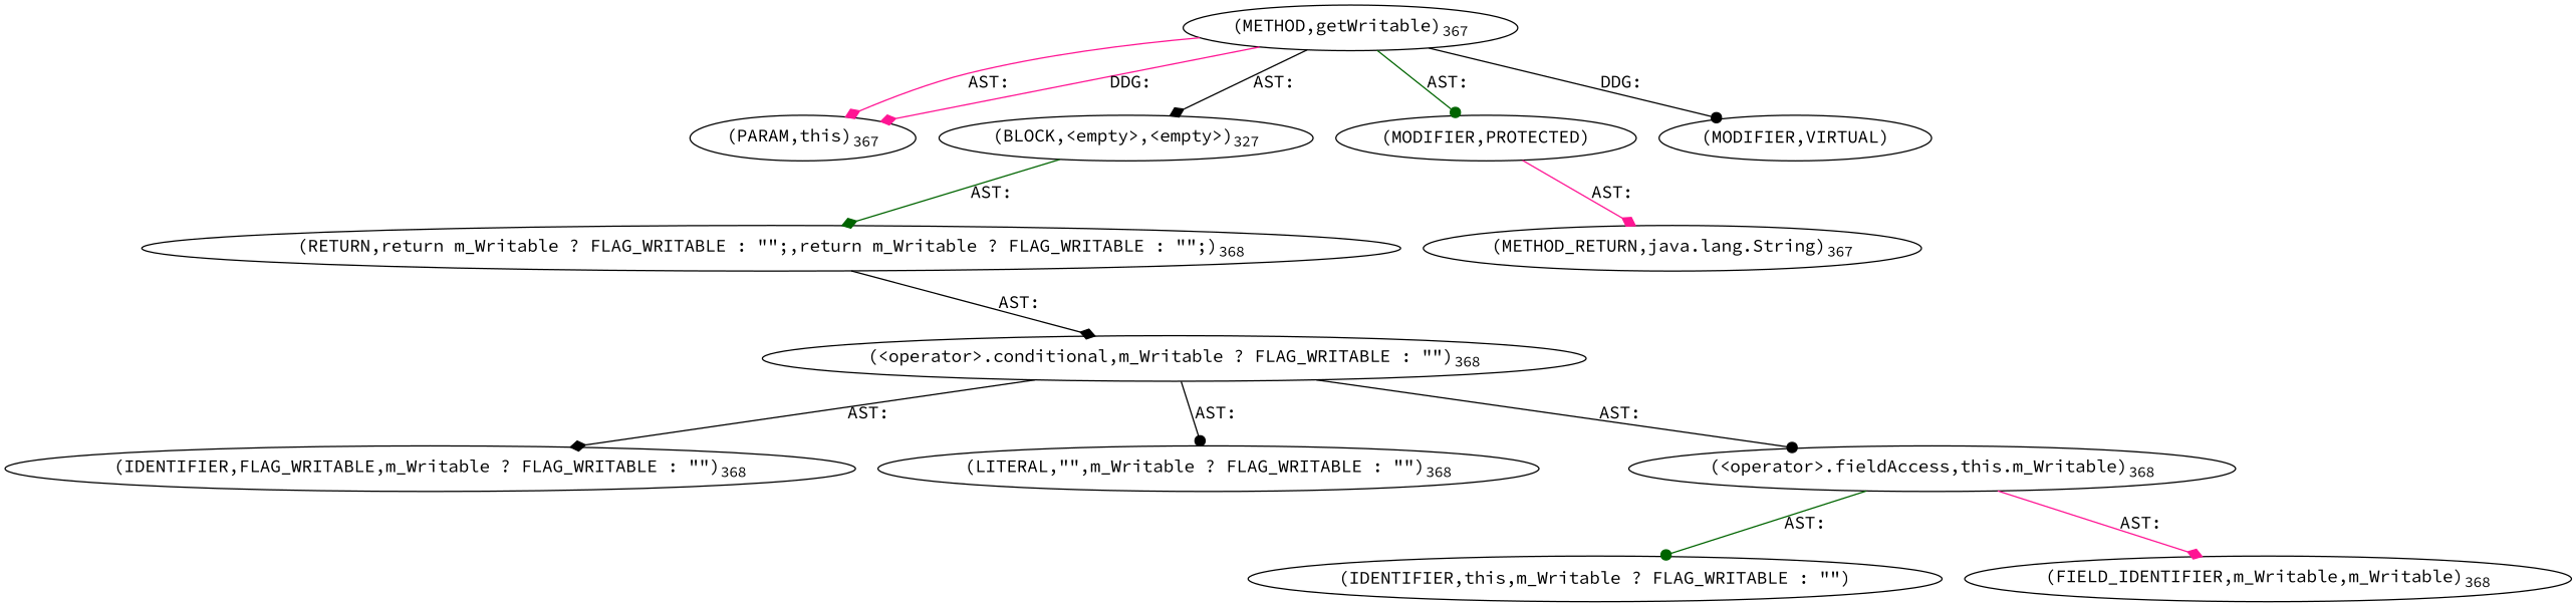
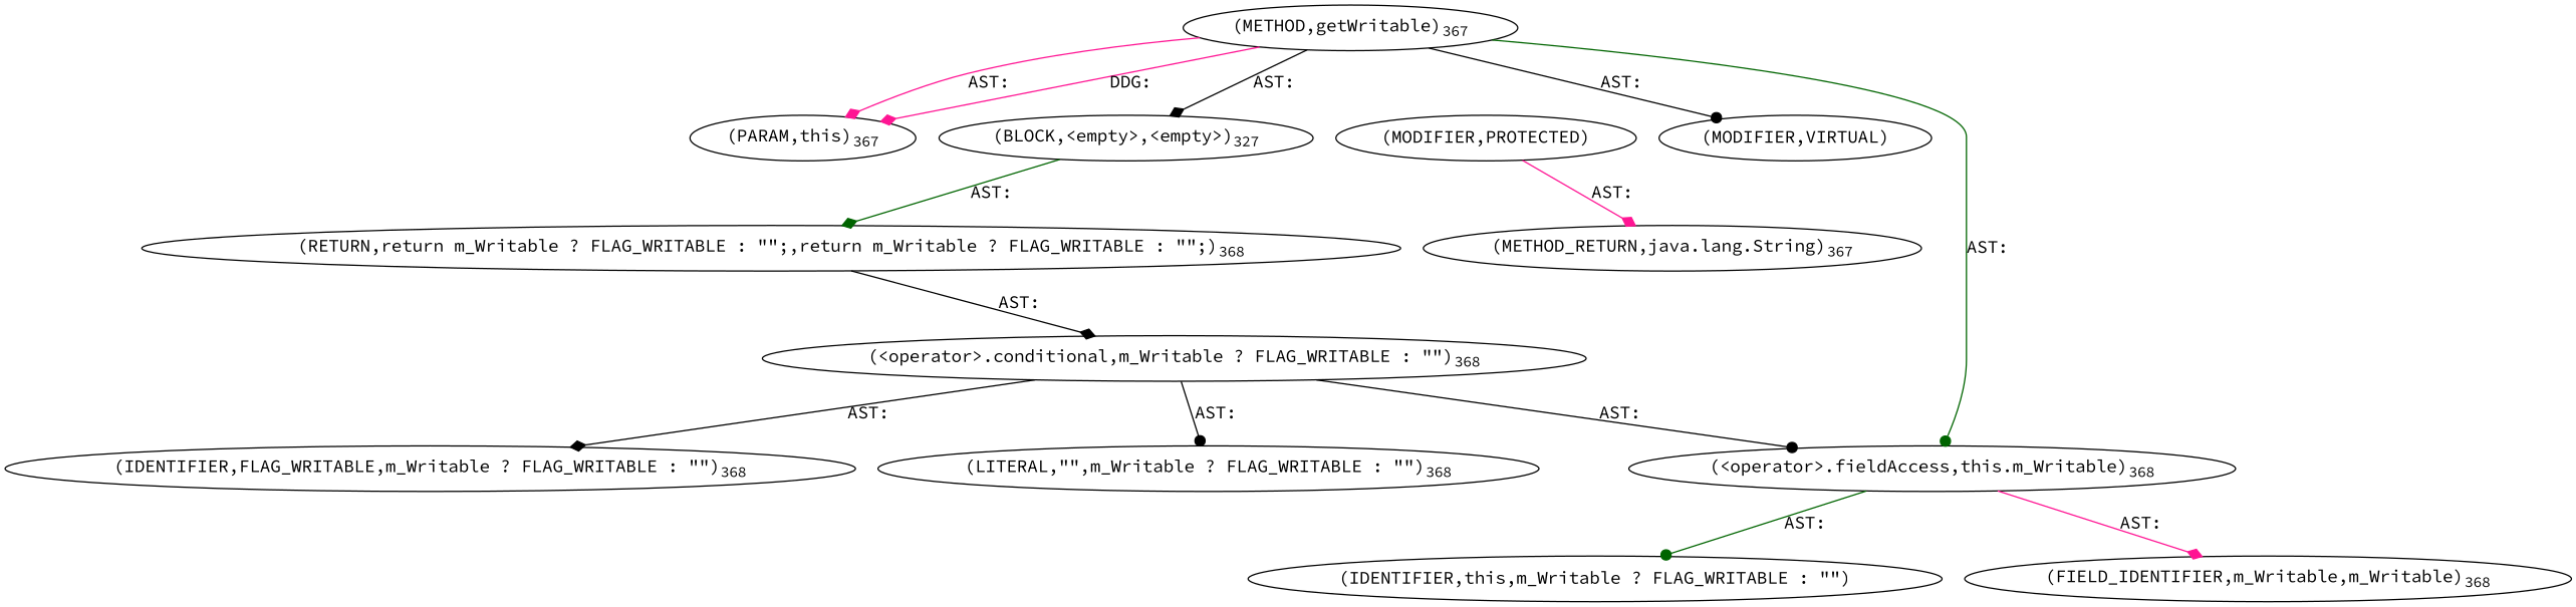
  digraph {
    fontname="Source Code Pro"
    node [fontname="Source Code Pro"]
    edge [arrowhead=diamond color=black fontname="Source Code Pro"]
    n1 [label=<(METHOD,getWritable)<SUB>367</SUB>>]
    n2 [label=<(PARAM,this)<SUB>367</SUB>>]
    n3 [label=<(BLOCK,&lt;empty&gt;,&lt;empty&gt;)<SUB>327</SUB>>]
    n4 [label=<(MODIFIER,PROTECTED)>]
    n5 [label=<(MODIFIER,VIRTUAL)>]
    n6 [label=<(RETURN,return m_Writable ? FLAG_WRITABLE : &quot;&quot;;,return m_Writable ? FLAG_WRITABLE : &quot;&quot;;)<SUB>368</SUB>>]
    n7 [label=<(METHOD_RETURN,java.lang.String)<SUB>367</SUB>>]
    n8 [label=<(&lt;operator&gt;.conditional,m_Writable ? FLAG_WRITABLE : &quot;&quot;)<SUB>368</SUB>>]
    n9 [label=<(&lt;operator&gt;.fieldAccess,this.m_Writable)<SUB>368</SUB>>]
    n10 [label=<(IDENTIFIER,FLAG_WRITABLE,m_Writable ? FLAG_WRITABLE : &quot;&quot;)<SUB>368</SUB>>]
    n11 [label=<(LITERAL,&quot;&quot;,m_Writable ? FLAG_WRITABLE : &quot;&quot;)<SUB>368</SUB>>]
    n12 [label=<(IDENTIFIER,this,m_Writable ? FLAG_WRITABLE : &quot;&quot;)>]
    n13 [label=<(FIELD_IDENTIFIER,m_Writable,m_Writable)<SUB>368</SUB>>]
    n1 -> n2 [color=deeppink label="AST: "]
    n1 -> n2 [color=deeppink label="DDG: "]
    n1 -> n3 [label="AST: "]
-   n1 -> n4 [arrowhead=dot color=darkgreen label="AST: "]
-   n1 -> n5 [arrowhead=dot label="DDG: "]
+   n1 -> n9 [arrowhead=dot color=darkgreen label="AST: "]
+   n1 -> n5 [arrowhead=dot label="AST: "]
    n3 -> n6 [color=darkgreen label="AST: "]
    n4 -> n7 [color=deeppink label="AST: "]
    n6 -> n8 [label="AST: "]
    n8 -> n9 [arrowhead=dot label="AST: "]
    n8 -> n10 [label="AST: "]
    n8 -> n11 [arrowhead=dot label="AST: "]
    n9 -> n12 [arrowhead=dot color=darkgreen label="AST: "]
    n9 -> n13 [color=deeppink label="AST: "]
  }
